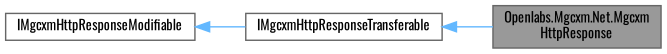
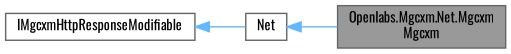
  digraph {
    fontname=Oswald
    rankdir=LR
    node [color=gray40 fillcolor=white fontname=Oswald fontsize=10 shape=box style=filled]
    edge [color=steelblue1 dir=back fontname=Oswald fontsize=10 labelfontname=Helvetica labelfontsize=10 style=solid]
-   n1 [fillcolor=grey60 fontcolor=black height=0.2 label="Openlabs.Mgcxm.Net.Mgcxm\lHttpResponse" width=0.4]
+   n1 [fillcolor=grey60 fontcolor=black height=0.2 label="Openlabs.Mgcxm.Net.Mgcxm\lMgcxm" width=0.4]
    n2 [height=0.2 label=IMgcxmHttpResponseModifiable width=0.4]
-   n3 [height=0.2 label=IMgcxmHttpResponseTransferable width=0.4]
+   n3 [height=0.2 label=Net width=0.4]
    n2 -> n3
    n3 -> n1
  }
